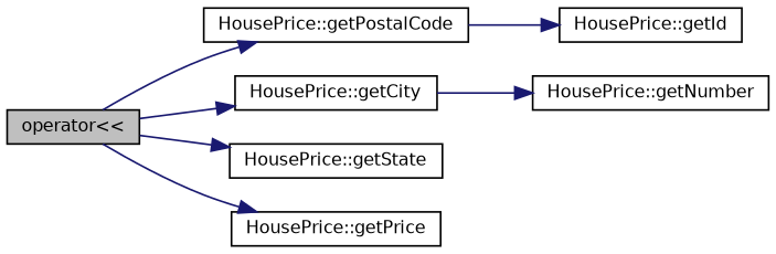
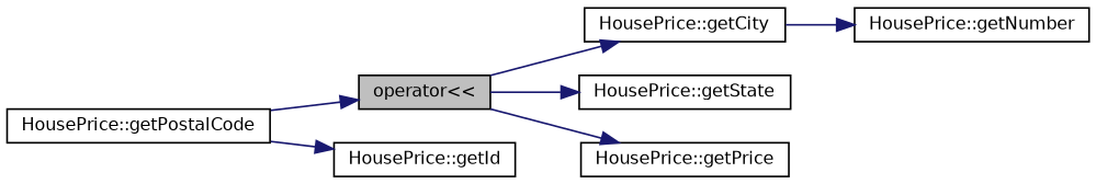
  digraph {
    rankdir=LR
    node [color=black fontname=Helvetica fontsize=10 shape=record]
    edge [color=midnightblue fontname=Helvetica fontsize=10 labelfontname=Helvetica labelfontsize=10 style=solid]
    n1 [fillcolor=grey75 fontcolor=black height=0.2 label="operator\<\<" style=filled width=0.4]
    n2 [height=0.2 label="HousePrice::getPostalCode" width=0.4]
    n3 [height=0.2 label="HousePrice::getCity" width=0.4]
    n4 [height=0.2 label="HousePrice::getState" width=0.4]
    n5 [height=0.2 label="HousePrice::getPrice" width=0.4]
    n6 [height=0.2 label="HousePrice::getId" width=0.4]
    n7 [height=0.2 label="HousePrice::getNumber" width=0.4]
-   n1 -> n2
+   n2 -> n1
    n1 -> n3
    n1 -> n4
    n1 -> n5
    n2 -> n6
    n3 -> n7
  }
